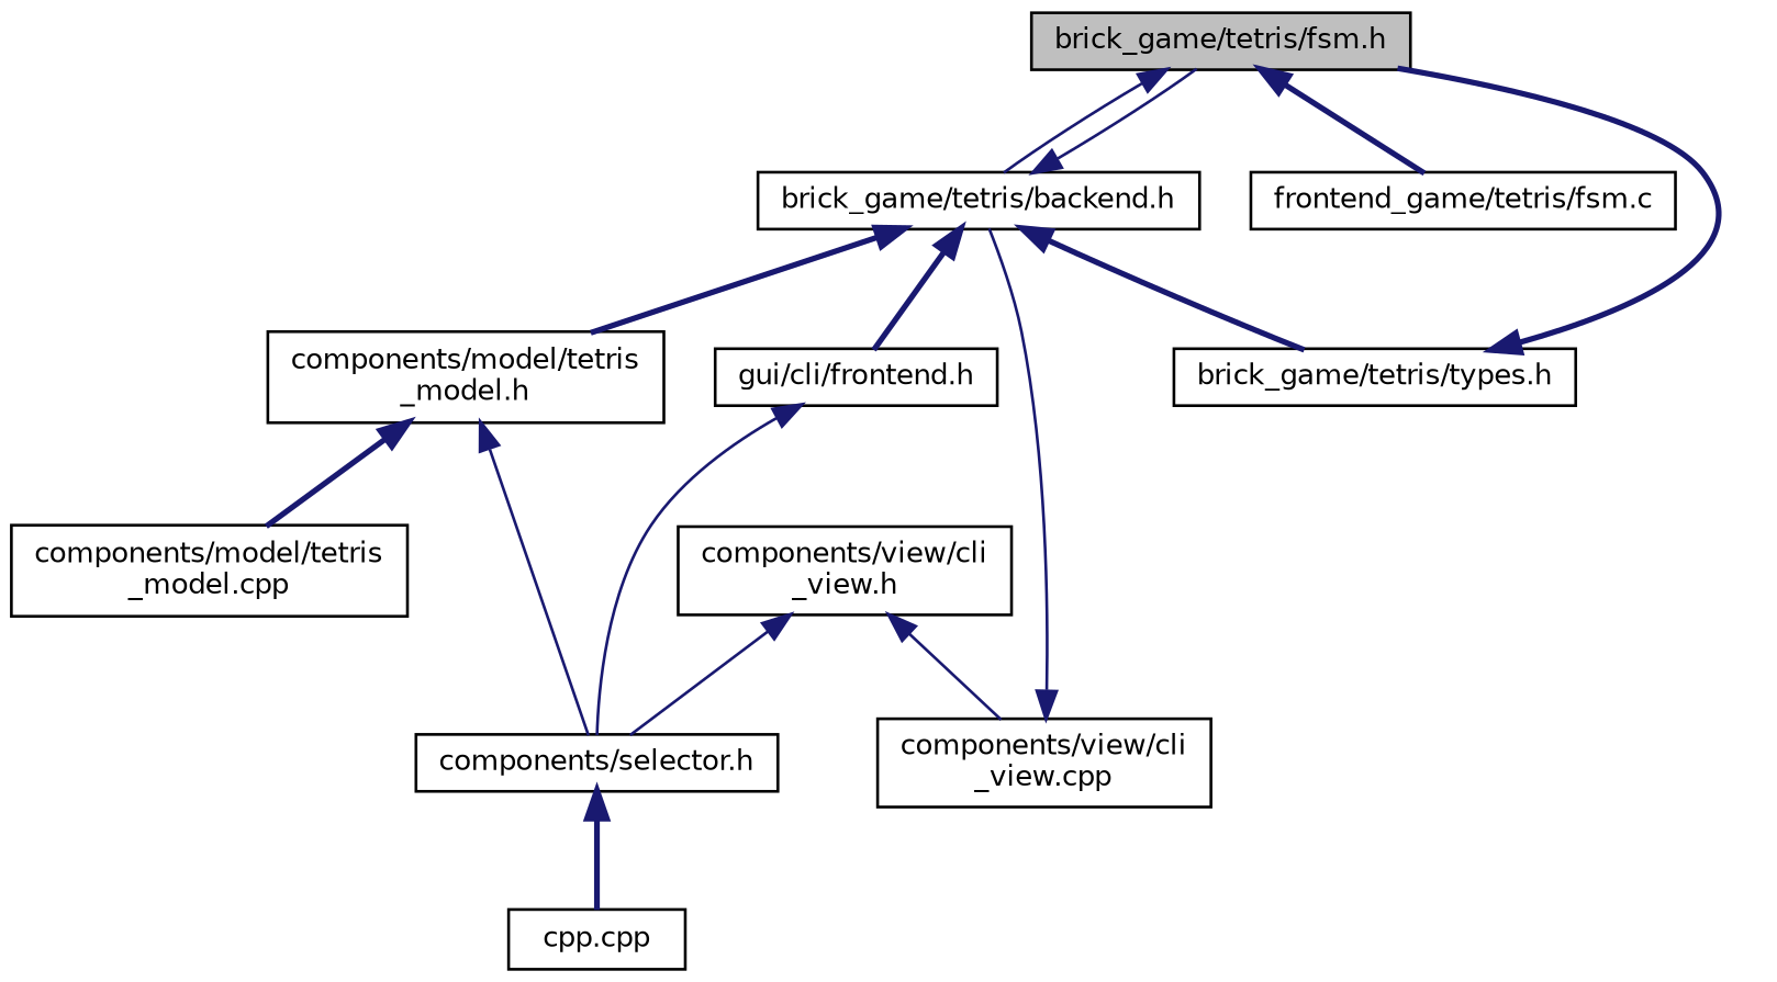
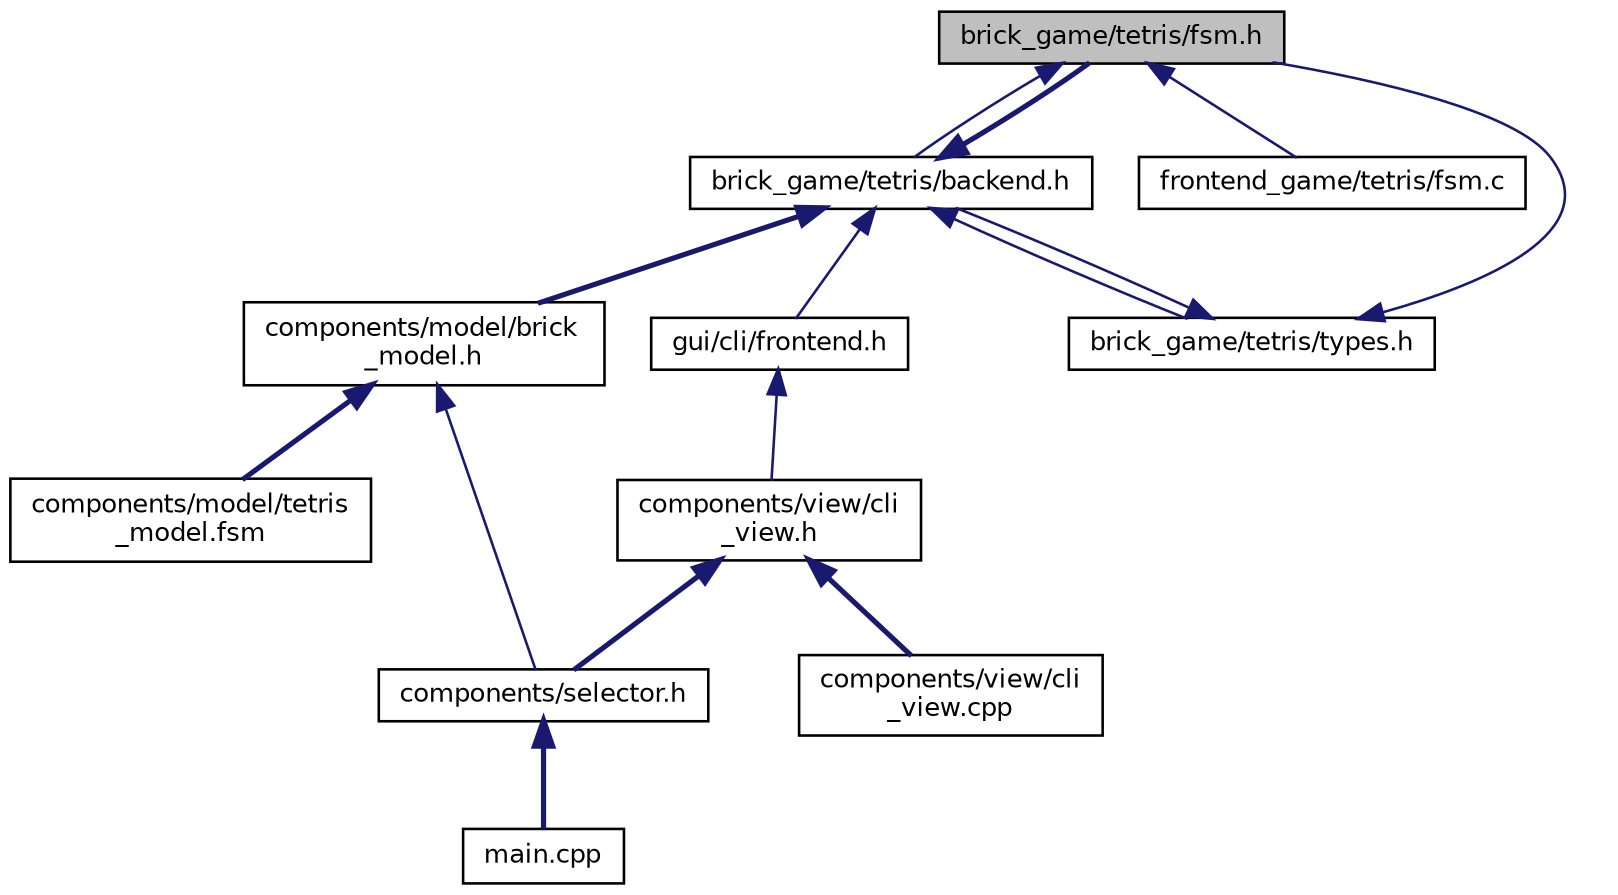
  digraph {
    node [color=black fillcolor=white fontname=Helvetica fontsize=10 shape=record style=filled]
    edge [color=midnightblue dir=back fontname=Helvetica fontsize=10 labelfontname=Helvetica labelfontsize=10 style=bold]
    n1 [fillcolor=grey75 fontcolor=black height=0.2 label="brick_game/tetris/fsm.h" width=0.4]
    n2 [height=0.2 label="brick_game/tetris/backend.h" width=0.4]
    n3 [height=0.2 label="frontend_game/tetris/fsm.c" width=0.4]
    n4 [height=0.2 label="brick_game/tetris/types.h" width=0.4]
-   n5 [height=0.2 label="components/model/tetris\l_model.h" width=0.4]
+   n5 [height=0.2 label="components/model/brick\l_model.h" width=0.4]
    n6 [height=0.2 label="gui/cli/frontend.h" width=0.4]
-   n7 [height=0.2 label="components/model/tetris\l_model.cpp" width=0.4]
+   n7 [height=0.2 label="components/model/tetris\l_model.fsm" width=0.4]
    n8 [height=0.2 label="components/selector.h" width=0.4]
    n9 [height=0.2 label="components/view/cli\l_view.h" width=0.4]
-   n10 [height=0.2 label="cpp.cpp" width=0.4]
+   n10 [height=0.2 label="main.cpp" width=0.4]
    n11 [height=0.2 label="components/view/cli\l_view.cpp" width=0.4]
    n1 -> n2 [style=solid]
-   n1 -> n3
-   n2 -> n1 [style=solid]
-   n2 -> n4
+   n1 -> n3 [style=solid]
+   n2 -> n1
+   n2 -> n4 [style=solid]
    n2 -> n5
-   n2 -> n6
-   n4 -> n1
-   n11 -> n2 [style=solid]
+   n2 -> n6 [style=solid]
+   n4 -> n1 [style=solid]
+   n4 -> n2 [style=solid]
    n5 -> n7
    n5 -> n8 [style=solid]
-   n6 -> n8 [style=solid]
+   n6 -> n9 [style=solid]
    n8 -> n10
-   n9 -> n8 [style=solid]
-   n9 -> n11 [style=solid]
+   n9 -> n8
+   n9 -> n11
  }
